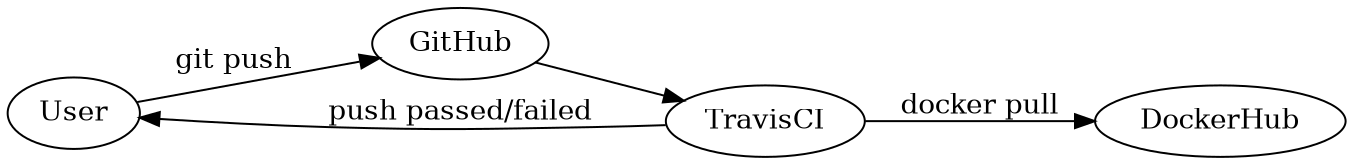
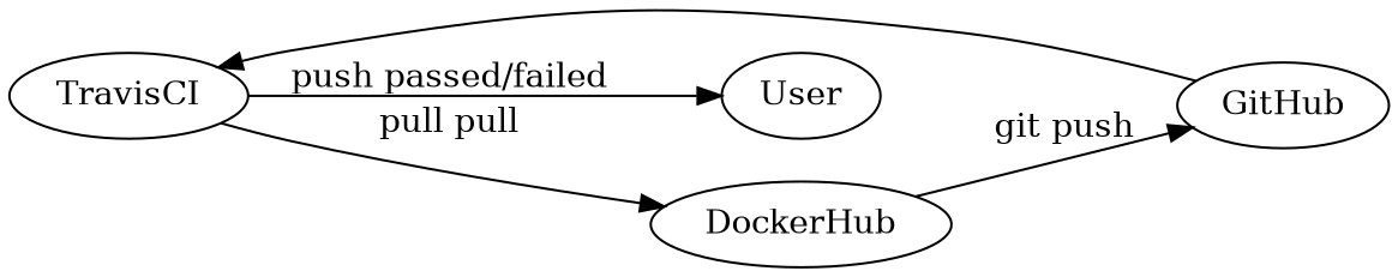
  digraph {
    rankdir=LR
    User
    GitHub
    TravisCI
    DockerHub
-   User -> GitHub [label="git push"]
+   DockerHub -> GitHub [label="git push"]
    GitHub -> TravisCI
    TravisCI -> User [label="push passed/failed"]
-   TravisCI -> DockerHub [label="docker pull"]
+   TravisCI -> DockerHub [label="pull pull"]
  }
